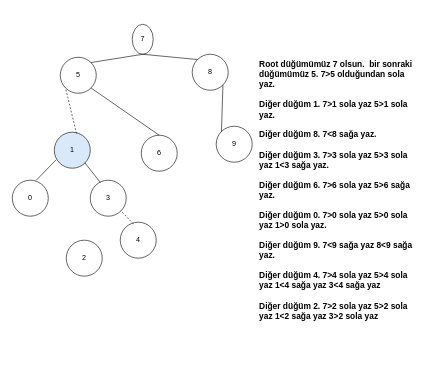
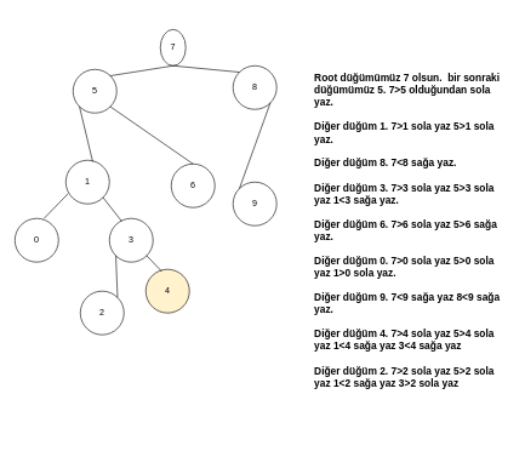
  <mxCell id="0" />
  <mxCell id="1" parent="0" />
  <mxCell id="2" value="7" style="ellipse;whiteSpace=wrap;html=1;" vertex="1" parent="1"><mxGeometry x="220" y="40" width="35" height="50" as="geometry" /></mxCell>
  <mxCell id="3" value="5" style="ellipse;whiteSpace=wrap;html=1;" vertex="1" parent="1"><mxGeometry x="100" y="95" width="60" height="60" as="geometry" /></mxCell>
- <mxCell id="4" value="1" style="ellipse;whiteSpace=wrap;html=1;fillColor=#dae8fc;" vertex="1" parent="1"><mxGeometry x="90" y="220" width="60" height="60" as="geometry" /></mxCell>
+ <mxCell id="4" value="1" style="ellipse;whiteSpace=wrap;html=1;" vertex="1" parent="1"><mxGeometry x="90" y="220" width="60" height="60" as="geometry" /></mxCell>
  <mxCell id="5" value="8" style="ellipse;whiteSpace=wrap;html=1;" vertex="1" parent="1"><mxGeometry x="320" y="90" width="60" height="60" as="geometry" /></mxCell>
- <mxCell id="6" value="9" style="ellipse;whiteSpace=wrap;html=1;" vertex="1" parent="1"><mxGeometry x="360" y="210" width="60" height="60" as="geometry" /></mxCell>
+ <mxCell id="6" value="9" style="ellipse;whiteSpace=wrap;html=1;" vertex="1" parent="1"><mxGeometry x="320" y="250" width="60" height="60" as="geometry" /></mxCell>
  <mxCell id="7" value="3" style="ellipse;whiteSpace=wrap;html=1;" vertex="1" parent="1"><mxGeometry x="150" y="300" width="60" height="60" as="geometry" /></mxCell>
  <mxCell id="8" value="6" style="ellipse;whiteSpace=wrap;html=1;" vertex="1" parent="1"><mxGeometry x="235" y="225" width="60" height="60" as="geometry" /></mxCell>
  <mxCell id="9" value="0" style="ellipse;whiteSpace=wrap;html=1;" vertex="1" parent="1"><mxGeometry x="20" y="300" width="60" height="60" as="geometry" /></mxCell>
- <mxCell id="10" value="4" style="ellipse;whiteSpace=wrap;html=1;" vertex="1" parent="1"><mxGeometry x="200" y="370" width="60" height="60" as="geometry" /></mxCell>
+ <mxCell id="10" value="4" style="ellipse;whiteSpace=wrap;html=1;fillColor=#fff2cc;" vertex="1" parent="1"><mxGeometry x="200" y="370" width="60" height="60" as="geometry" /></mxCell>
  <mxCell id="11" value="2" style="ellipse;whiteSpace=wrap;html=1;" vertex="1" parent="1"><mxGeometry x="110" y="400" width="60" height="60" as="geometry" /></mxCell>
  <mxCell id="12" value="" style="endArrow=none;html=1;rounded=0;entryX=0.5;entryY=1;entryDx=0;entryDy=0;exitX=1;exitY=0;exitDx=0;exitDy=0;" edge="1" parent="1" source="3" target="2"><mxGeometry width="50" height="50" relative="1" as="geometry"><mxPoint x="250" y="330" as="sourcePoint" /><mxPoint x="300" y="280" as="targetPoint" /></mxGeometry></mxCell>
  <mxCell id="13" value="" style="endArrow=none;html=1;rounded=0;entryX=0.5;entryY=1;entryDx=0;entryDy=0;exitX=0;exitY=0;exitDx=0;exitDy=0;" edge="1" parent="1" source="5" target="2"><mxGeometry width="50" height="50" relative="1" as="geometry"><mxPoint x="211.213" y="148.787" as="sourcePoint" /><mxPoint x="260" y="110" as="targetPoint" /></mxGeometry></mxCell>
- <mxCell id="14" value="" style="endArrow=none;html=1;rounded=0;entryX=0;entryY=1;entryDx=0;entryDy=0;exitX=0.617;exitY=0.033;exitDx=0;exitDy=0;exitPerimeter=0;dashed=1;" edge="1" parent="1" source="4" target="3"><mxGeometry width="50" height="50" relative="1" as="geometry"><mxPoint x="211.213" y="148.787" as="sourcePoint" /><mxPoint x="260" y="110" as="targetPoint" /></mxGeometry></mxCell>
+ <mxCell id="14" value="" style="endArrow=none;html=1;rounded=0;entryX=0;entryY=1;entryDx=0;entryDy=0;exitX=0.617;exitY=0.033;exitDx=0;exitDy=0;exitPerimeter=0;" edge="1" parent="1" source="4" target="3"><mxGeometry width="50" height="50" relative="1" as="geometry"><mxPoint x="211.213" y="148.787" as="sourcePoint" /><mxPoint x="260" y="110" as="targetPoint" /></mxGeometry></mxCell>
  <mxCell id="15" value="" style="endArrow=none;html=1;rounded=0;entryX=1;entryY=1;entryDx=0;entryDy=0;exitX=0.5;exitY=0;exitDx=0;exitDy=0;" edge="1" parent="1" source="8" target="3"><mxGeometry width="50" height="50" relative="1" as="geometry"><mxPoint x="130" y="230" as="sourcePoint" /><mxPoint x="190" y="200" as="targetPoint" /></mxGeometry></mxCell>
  <mxCell id="16" value="" style="endArrow=none;html=1;rounded=0;entryX=1;entryY=1;entryDx=0;entryDy=0;exitX=0.283;exitY=0.067;exitDx=0;exitDy=0;exitPerimeter=0;" edge="1" parent="1" source="7" target="4"><mxGeometry width="50" height="50" relative="1" as="geometry"><mxPoint x="130" y="230" as="sourcePoint" /><mxPoint x="190" y="200" as="targetPoint" /></mxGeometry></mxCell>
- <mxCell id="17" value="" style="endArrow=none;html=1;rounded=0;entryX=1;entryY=1;entryDx=0;entryDy=0;exitX=0.367;exitY=0.05;exitDx=0;exitDy=0;exitPerimeter=0;dashed=1;" edge="1" parent="1" source="10" target="7"><mxGeometry width="50" height="50" relative="1" as="geometry"><mxPoint x="176.98" y="314.02" as="sourcePoint" /><mxPoint x="151.213" y="281.213" as="targetPoint" /></mxGeometry></mxCell>
+ <mxCell id="17" value="" style="endArrow=none;html=1;rounded=0;entryX=1;entryY=1;entryDx=0;entryDy=0;exitX=0.367;exitY=0.05;exitDx=0;exitDy=0;exitPerimeter=0;" edge="1" parent="1" source="10" target="7"><mxGeometry width="50" height="50" relative="1" as="geometry"><mxPoint x="176.98" y="314.02" as="sourcePoint" /><mxPoint x="151.213" y="281.213" as="targetPoint" /></mxGeometry></mxCell>
  <mxCell id="18" value="" style="endArrow=none;html=1;rounded=0;entryX=0.05;entryY=0.767;entryDx=0;entryDy=0;exitX=0.667;exitY=0;exitDx=0;exitDy=0;entryPerimeter=0;exitPerimeter=0;" edge="1" parent="1" source="9" target="4"><mxGeometry width="50" height="50" relative="1" as="geometry"><mxPoint x="176.98" y="314.02" as="sourcePoint" /><mxPoint x="151.213" y="281.213" as="targetPoint" /></mxGeometry></mxCell>
+ <mxCell id="19" value="" style="endArrow=none;html=1;rounded=0;entryX=0;entryY=1;entryDx=0;entryDy=0;exitX=1;exitY=0;exitDx=0;exitDy=0;" edge="1" parent="1" source="11" target="7"><mxGeometry width="50" height="50" relative="1" as="geometry"><mxPoint x="186.98" y="324.02" as="sourcePoint" /><mxPoint x="161.213" y="291.213" as="targetPoint" /></mxGeometry></mxCell>
  <mxCell id="20" value="" style="endArrow=none;html=1;rounded=0;entryX=1;entryY=1;entryDx=0;entryDy=0;exitX=0;exitY=0;exitDx=0;exitDy=0;" edge="1" parent="1" source="6" target="5"><mxGeometry width="50" height="50" relative="1" as="geometry"><mxPoint x="250" y="330" as="sourcePoint" /><mxPoint x="300" y="280" as="targetPoint" /></mxGeometry></mxCell>
  <mxCell id="21" value="&lt;font style=&quot;font-size: 14px&quot;&gt;&lt;b&gt;Root düğümümüz 7 olsun.&amp;nbsp; bir sonraki düğümümüz 5. 7&amp;gt;5 olduğundan sola yaz.&lt;br&gt;&lt;br&gt;Diğer düğüm 1. 7&amp;gt;1 sola yaz 5&amp;gt;1 sola yaz.&lt;br&gt;&lt;br&gt;Diğer düğüm 8. 7&amp;lt;8 sağa yaz.&lt;br&gt;&lt;br&gt;&lt;/b&gt;&lt;b&gt;Diğer düğüm 3. 7&amp;gt;3 sola yaz 5&amp;gt;3 sola yaz 1&amp;lt;3 sağa yaz.&lt;br&gt;&lt;/b&gt;&lt;b&gt;&lt;br&gt;&lt;/b&gt;&lt;b&gt;Diğer düğüm 6. 7&amp;gt;6 sola yaz 5&amp;gt;6 sağa yaz.&lt;br&gt;&lt;/b&gt;&lt;b&gt;&lt;br&gt;&lt;/b&gt;&lt;b&gt;Diğer düğüm 0. 7&amp;gt;0 sola yaz 5&amp;gt;0 sola yaz 1&amp;gt;0 sola yaz.&lt;br&gt;&lt;/b&gt;&lt;b&gt;&lt;br&gt;&lt;/b&gt;&lt;b&gt;Diğer düğüm 9. 7&amp;lt;9 sağa yaz 8&amp;lt;9 sağa yaz.&lt;br&gt;&lt;br&gt;Diğer düğüm 4. 7&amp;gt;4 sola yaz 5&amp;gt;4 sola yaz 1&amp;lt;4 sağa yaz 3&amp;lt;4 sağa yaz&lt;br&gt;&lt;br&gt;&lt;/b&gt;&lt;b&gt;Diğer düğüm 2. 7&amp;gt;2 sola yaz 5&amp;gt;2 sola yaz 1&amp;lt;2 sağa yaz 3&amp;gt;2 sola yaz&lt;/b&gt;&lt;b&gt;&lt;br&gt;&lt;/b&gt;&lt;b&gt;&lt;br&gt;&lt;/b&gt;&lt;/font&gt;" style="text;html=1;strokeColor=none;fillColor=none;align=left;verticalAlign=middle;whiteSpace=wrap;rounded=0;" vertex="1" parent="1"><mxGeometry x="430" y="20" width="270" height="610" as="geometry" /></mxCell>
